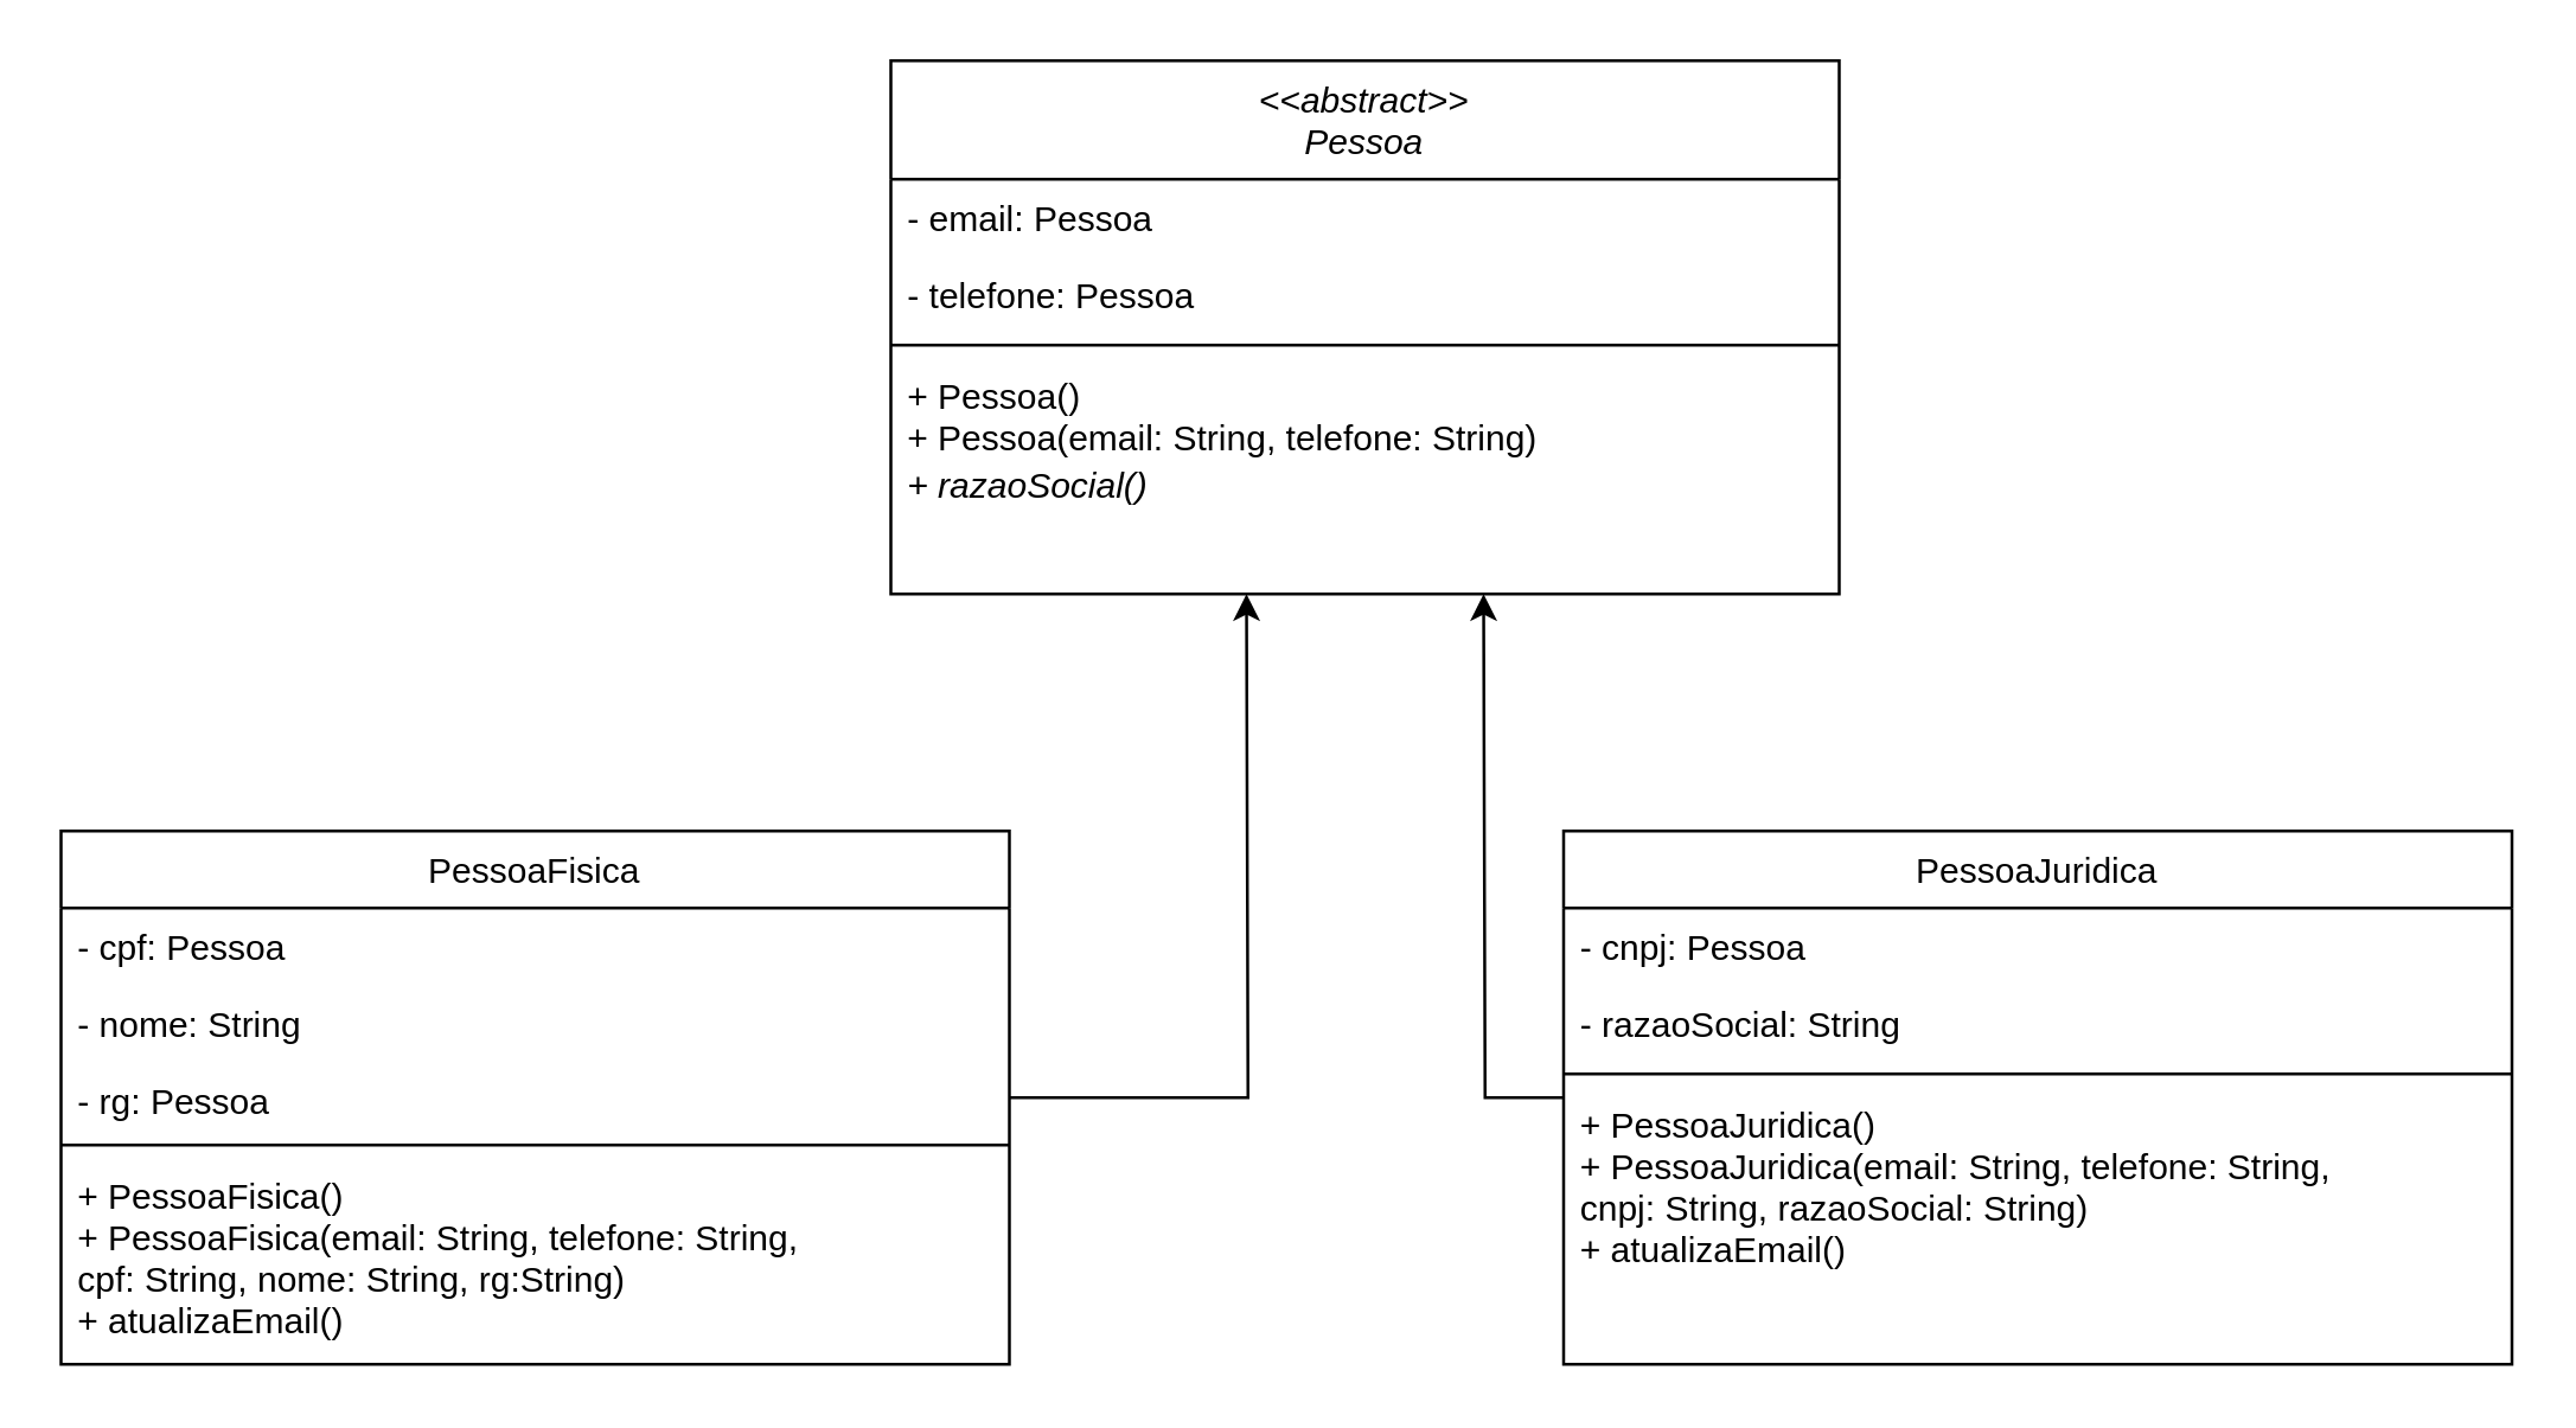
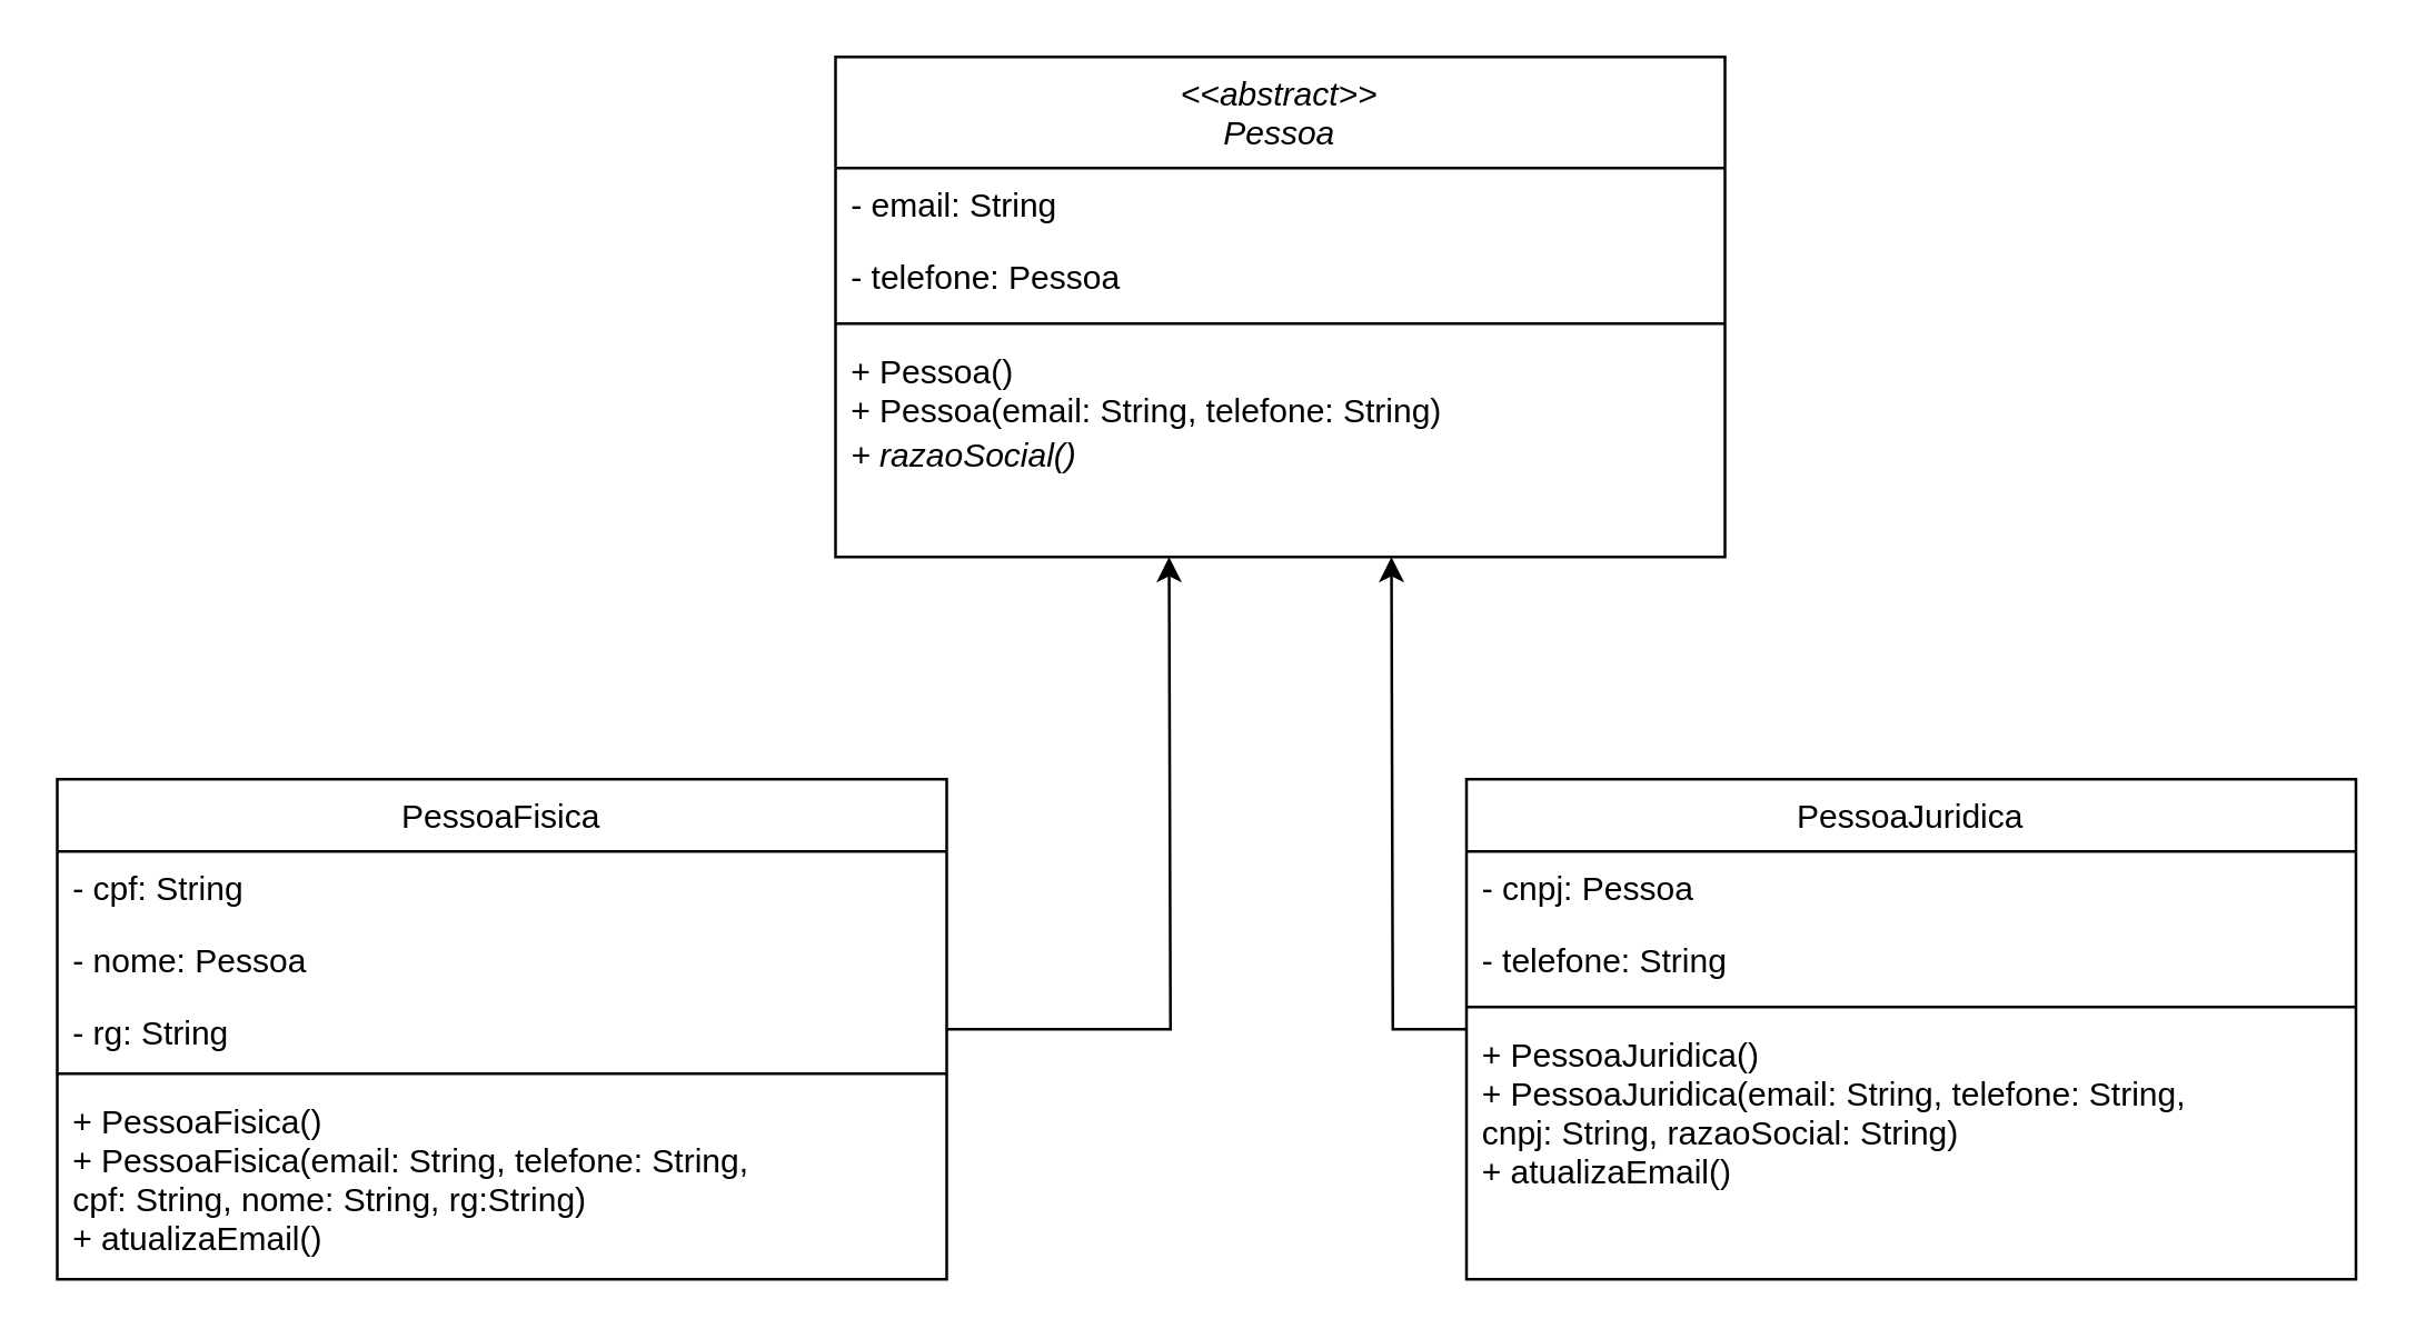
  <mxCell id="0" />
  <mxCell id="1" parent="0" />
  <mxCell id="2" value="&lt;&lt;abstract&gt;&gt;&#10;Pessoa&#10;" style="swimlane;fontStyle=2;align=center;verticalAlign=top;childLayout=stackLayout;horizontal=1;startSize=40;horizontalStack=0;resizeParent=1;resizeLast=0;collapsible=1;marginBottom=0;rounded=0;shadow=0;strokeWidth=1;" vertex="1" parent="1"><mxGeometry x="300" y="20" width="320" height="180" as="geometry"><mxRectangle x="230" y="140" width="160" height="26" as="alternateBounds" /></mxGeometry></mxCell>
- <mxCell id="3" value="- email: Pessoa" style="text;align=left;verticalAlign=top;spacingLeft=4;spacingRight=4;overflow=hidden;rotatable=0;points=[[0,0.5],[1,0.5]];portConstraint=eastwest;" vertex="1" parent="2"><mxGeometry y="40" width="320" height="26" as="geometry" /></mxCell>
+ <mxCell id="3" value="- email: String" style="text;align=left;verticalAlign=top;spacingLeft=4;spacingRight=4;overflow=hidden;rotatable=0;points=[[0,0.5],[1,0.5]];portConstraint=eastwest;" vertex="1" parent="2"><mxGeometry y="40" width="320" height="26" as="geometry" /></mxCell>
  <mxCell id="4" value="- telefone: Pessoa" style="text;align=left;verticalAlign=top;spacingLeft=4;spacingRight=4;overflow=hidden;rotatable=0;points=[[0,0.5],[1,0.5]];portConstraint=eastwest;rounded=0;shadow=0;html=0;" vertex="1" parent="2"><mxGeometry y="66" width="320" height="26" as="geometry" /></mxCell>
  <mxCell id="5" value="" style="line;html=1;strokeWidth=1;align=left;verticalAlign=middle;spacingTop=-1;spacingLeft=3;spacingRight=3;rotatable=0;labelPosition=right;points=[];portConstraint=eastwest;" vertex="1" parent="2"><mxGeometry y="92" width="320" height="8" as="geometry" /></mxCell>
  <mxCell id="6" value="+ Pessoa()&#10;+ Pessoa(email: String, telefone: String)&#10;" style="text;align=left;verticalAlign=top;spacingLeft=4;spacingRight=4;overflow=hidden;rotatable=0;points=[[0,0.5],[1,0.5]];portConstraint=eastwest;fontStyle=0" vertex="1" parent="2"><mxGeometry y="100" width="320" height="30" as="geometry" /></mxCell>
  <mxCell id="7" value="+ razaoSocial()" style="text;align=left;verticalAlign=top;spacingLeft=4;spacingRight=4;overflow=hidden;rotatable=0;points=[[0,0.5],[1,0.5]];portConstraint=eastwest;fontStyle=2" vertex="1" parent="2"><mxGeometry y="130" width="320" height="20" as="geometry" /></mxCell>
  <mxCell id="8" value="" style="edgeStyle=orthogonalEdgeStyle;rounded=0;orthogonalLoop=1;jettySize=auto;html=1;" edge="1" parent="1" source="9"><mxGeometry relative="1" as="geometry"><mxPoint x="420" y="200" as="targetPoint" /></mxGeometry></mxCell>
  <mxCell id="9" value="PessoaFisica" style="swimlane;fontStyle=0;align=center;verticalAlign=top;childLayout=stackLayout;horizontal=1;startSize=26;horizontalStack=0;resizeParent=1;resizeLast=0;collapsible=1;marginBottom=0;rounded=0;shadow=0;strokeWidth=1;" vertex="1" parent="1"><mxGeometry y="280" width="320" height="180" as="geometry" x="20"><mxRectangle x="230" y="140" width="160" height="26" as="alternateBounds" /></mxGeometry></mxCell>
- <mxCell id="10" value="- cpf: Pessoa" style="text;align=left;verticalAlign=top;spacingLeft=4;spacingRight=4;overflow=hidden;rotatable=0;points=[[0,0.5],[1,0.5]];portConstraint=eastwest;" vertex="1" parent="9"><mxGeometry y="26" width="320" height="26" as="geometry" /></mxCell>
- <mxCell id="11" value="- nome: String" style="text;align=left;verticalAlign=top;spacingLeft=4;spacingRight=4;overflow=hidden;rotatable=0;points=[[0,0.5],[1,0.5]];portConstraint=eastwest;rounded=0;shadow=0;html=0;" vertex="1" parent="9"><mxGeometry y="52" width="320" height="26" as="geometry" /></mxCell>
- <mxCell id="12" value="- rg: Pessoa&#10;" style="text;align=left;verticalAlign=top;spacingLeft=4;spacingRight=4;overflow=hidden;rotatable=0;points=[[0,0.5],[1,0.5]];portConstraint=eastwest;rounded=0;shadow=0;html=0;" vertex="1" parent="9"><mxGeometry y="78" width="320" height="24" as="geometry" /></mxCell>
+ <mxCell id="10" value="- cpf: String" style="text;align=left;verticalAlign=top;spacingLeft=4;spacingRight=4;overflow=hidden;rotatable=0;points=[[0,0.5],[1,0.5]];portConstraint=eastwest;" vertex="1" parent="9"><mxGeometry y="26" width="320" height="26" as="geometry" /></mxCell>
+ <mxCell id="11" value="- nome: Pessoa" style="text;align=left;verticalAlign=top;spacingLeft=4;spacingRight=4;overflow=hidden;rotatable=0;points=[[0,0.5],[1,0.5]];portConstraint=eastwest;rounded=0;shadow=0;html=0;" vertex="1" parent="9"><mxGeometry y="52" width="320" height="26" as="geometry" /></mxCell>
+ <mxCell id="12" value="- rg: String&#10;" style="text;align=left;verticalAlign=top;spacingLeft=4;spacingRight=4;overflow=hidden;rotatable=0;points=[[0,0.5],[1,0.5]];portConstraint=eastwest;rounded=0;shadow=0;html=0;" vertex="1" parent="9"><mxGeometry y="78" width="320" height="24" as="geometry" /></mxCell>
  <mxCell id="13" value="" style="line;html=1;strokeWidth=1;align=left;verticalAlign=middle;spacingTop=-1;spacingLeft=3;spacingRight=3;rotatable=0;labelPosition=right;points=[];portConstraint=eastwest;" vertex="1" parent="9"><mxGeometry y="102" width="320" height="8" as="geometry" /></mxCell>
  <mxCell id="14" value="+ PessoaFisica()&#10;+ PessoaFisica(email: String, telefone: String, &#10;cpf: String, nome: String, rg:String)&#10;+ atualizaEmail()" style="text;align=left;verticalAlign=top;spacingLeft=4;spacingRight=4;overflow=hidden;rotatable=0;points=[[0,0.5],[1,0.5]];portConstraint=eastwest;" vertex="1" parent="9"><mxGeometry y="110" width="320" height="70" as="geometry" /></mxCell>
  <mxCell id="15" value="" style="edgeStyle=orthogonalEdgeStyle;rounded=0;orthogonalLoop=1;jettySize=auto;html=1;" edge="1" parent="1" source="16"><mxGeometry relative="1" as="geometry"><mxPoint x="500" y="200" as="targetPoint" /></mxGeometry></mxCell>
  <mxCell id="16" value="PessoaJuridica" style="swimlane;fontStyle=0;align=center;verticalAlign=top;childLayout=stackLayout;horizontal=1;startSize=26;horizontalStack=0;resizeParent=1;resizeLast=0;collapsible=1;marginBottom=0;rounded=0;shadow=0;strokeWidth=1;" vertex="1" parent="1"><mxGeometry x="527" y="280" width="320" height="180" as="geometry"><mxRectangle x="230" y="140" width="160" height="26" as="alternateBounds" /></mxGeometry></mxCell>
  <mxCell id="17" value="- cnpj: Pessoa" style="text;align=left;verticalAlign=top;spacingLeft=4;spacingRight=4;overflow=hidden;rotatable=0;points=[[0,0.5],[1,0.5]];portConstraint=eastwest;" vertex="1" parent="16"><mxGeometry y="26" width="320" height="26" as="geometry" /></mxCell>
- <mxCell id="18" value="- razaoSocial: String" style="text;align=left;verticalAlign=top;spacingLeft=4;spacingRight=4;overflow=hidden;rotatable=0;points=[[0,0.5],[1,0.5]];portConstraint=eastwest;rounded=0;shadow=0;html=0;" vertex="1" parent="16"><mxGeometry y="52" width="320" height="26" as="geometry" /></mxCell>
+ <mxCell id="18" value="- telefone: String" style="text;align=left;verticalAlign=top;spacingLeft=4;spacingRight=4;overflow=hidden;rotatable=0;points=[[0,0.5],[1,0.5]];portConstraint=eastwest;rounded=0;shadow=0;html=0;" vertex="1" parent="16"><mxGeometry y="52" width="320" height="26" as="geometry" /></mxCell>
  <mxCell id="19" value="" style="line;html=1;strokeWidth=1;align=left;verticalAlign=middle;spacingTop=-1;spacingLeft=3;spacingRight=3;rotatable=0;labelPosition=right;points=[];portConstraint=eastwest;" vertex="1" parent="16"><mxGeometry y="78" width="320" height="8" as="geometry" /></mxCell>
  <mxCell id="20" value="+ PessoaJuridica()&#10;+ PessoaJuridica(email: String, telefone: String, &#10;cnpj: String, razaoSocial: String)&#10;+ atualizaEmail()&#10;" style="text;align=left;verticalAlign=top;spacingLeft=4;spacingRight=4;overflow=hidden;rotatable=0;points=[[0,0.5],[1,0.5]];portConstraint=eastwest;" vertex="1" parent="16"><mxGeometry y="86" width="320" height="70" as="geometry" /></mxCell>
